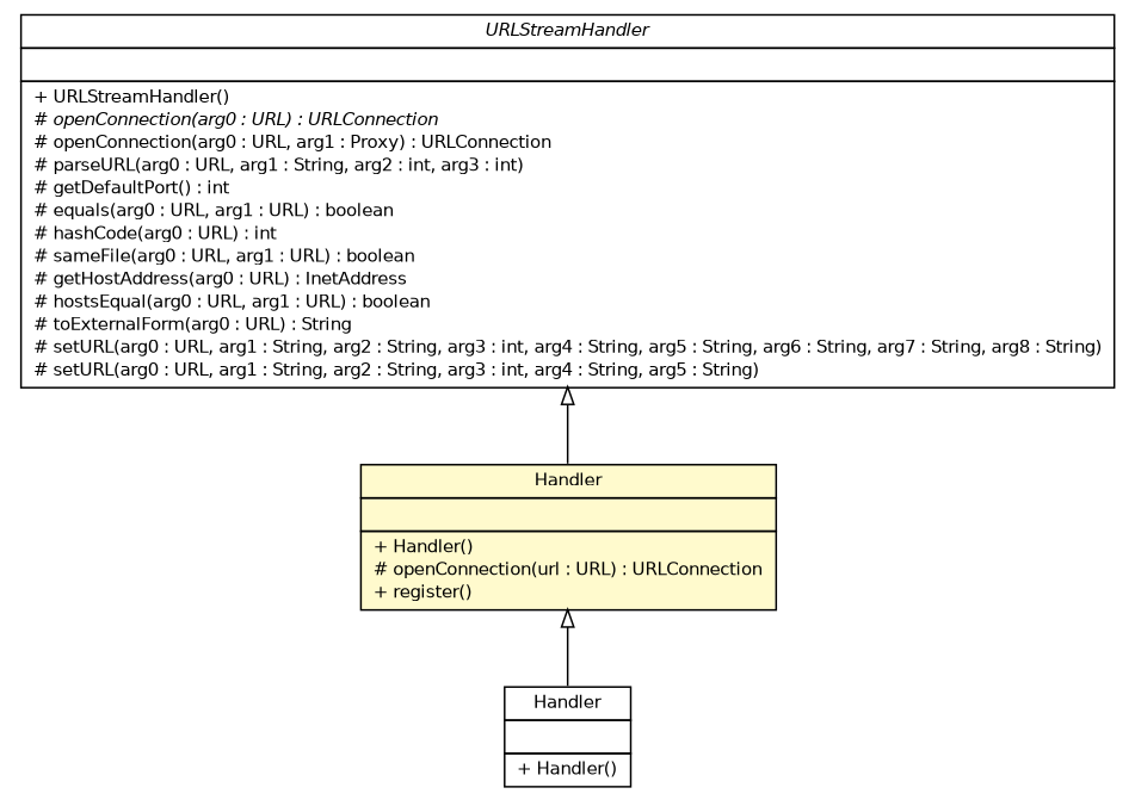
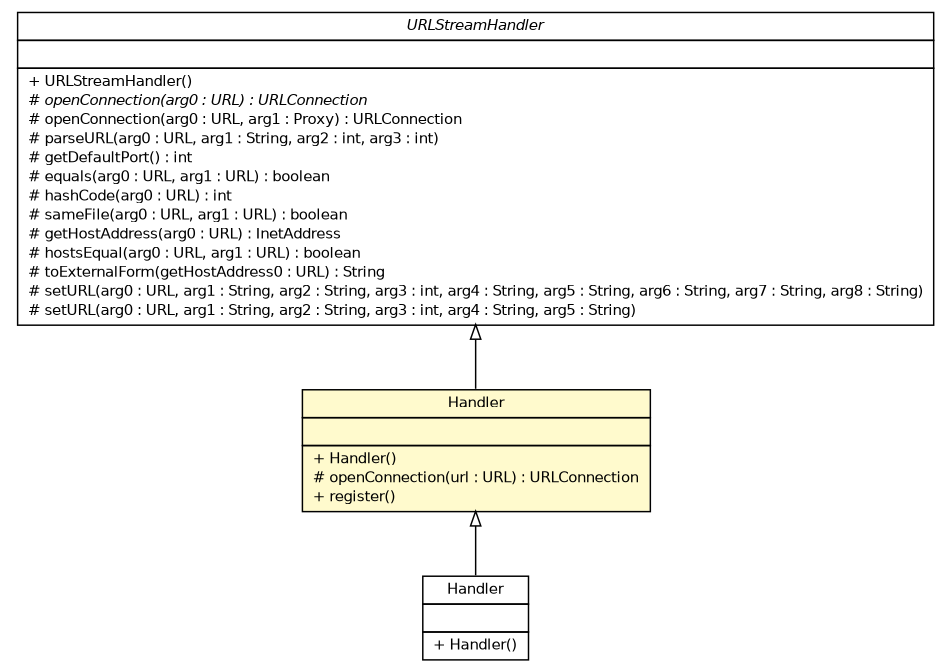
  digraph {
    nodesep=0.25
    ranksep=0.5
    node [fontcolor=black fontname=Helvetica fontsize=10.0 shape=plaintext]
    edge [arrowtail=empty dir=back fontname=Helvetica fontsize=10 headport=p labelfontname=Helvetica labelfontsize=10 tailport=p]
    n1 [label=<<table title="sorcer.util.bdb.sdb.Handler" border="0" cellborder="1" cellspacing="0" cellpadding="2" port="p" bgcolor="lemonChiffon" href="./Handler.html"> 		<tr><td><table border="0" cellspacing="0" cellpadding="1"> <tr><td align="center" balign="center"> Handler </td></tr> 		</table></td></tr> 		<tr><td><table border="0" cellspacing="0" cellpadding="1"> <tr><td align="left" balign="left">  </td></tr> 		</table></td></tr> 		<tr><td><table border="0" cellspacing="0" cellpadding="1"> <tr><td align="left" balign="left"> + Handler() </td></tr> <tr><td align="left" balign="left"> # openConnection(url : URL) : URLConnection </td></tr> <tr><td align="left" balign="left"> + register() </td></tr> 		</table></td></tr> 		</table>>]
    n2 [label=<<table title="sorcer.util.bdb.sos.Handler" border="0" cellborder="1" cellspacing="0" cellpadding="2" port="p" href="../sos/Handler.html"> 		<tr><td><table border="0" cellspacing="0" cellpadding="1"> <tr><td align="center" balign="center"> Handler </td></tr> 		</table></td></tr> 		<tr><td><table border="0" cellspacing="0" cellpadding="1"> <tr><td align="left" balign="left">  </td></tr> 		</table></td></tr> 		<tr><td><table border="0" cellspacing="0" cellpadding="1"> <tr><td align="left" balign="left"> + Handler() </td></tr> 		</table></td></tr> 		</table>>]
-   n3 [label=<<table title="java.net.URLStreamHandler" border="0" cellborder="1" cellspacing="0" cellpadding="2" port="p" href="http://docs.oracle.com/javase/7/docs/api/java/net/URLStreamHandler.html"> 		<tr><td><table border="0" cellspacing="0" cellpadding="1"> <tr><td align="center" balign="center"><font face="Helvetica-Oblique"> URLStreamHandler </font></td></tr> 		</table></td></tr> 		<tr><td><table border="0" cellspacing="0" cellpadding="1"> <tr><td align="left" balign="left">  </td></tr> 		</table></td></tr> 		<tr><td><table border="0" cellspacing="0" cellpadding="1"> <tr><td align="left" balign="left"> + URLStreamHandler() </td></tr> <tr><td align="left" balign="left"><font face="Helvetica-Oblique" point-size="10.0"> # openConnection(arg0 : URL) : URLConnection </font></td></tr> <tr><td align="left" balign="left"> # openConnection(arg0 : URL, arg1 : Proxy) : URLConnection </td></tr> <tr><td align="left" balign="left"> # parseURL(arg0 : URL, arg1 : String, arg2 : int, arg3 : int) </td></tr> <tr><td align="left" balign="left"> # getDefaultPort() : int </td></tr> <tr><td align="left" balign="left"> # equals(arg0 : URL, arg1 : URL) : boolean </td></tr> <tr><td align="left" balign="left"> # hashCode(arg0 : URL) : int </td></tr> <tr><td align="left" balign="left"> # sameFile(arg0 : URL, arg1 : URL) : boolean </td></tr> <tr><td align="left" balign="left"> # getHostAddress(arg0 : URL) : InetAddress </td></tr> <tr><td align="left" balign="left"> # hostsEqual(arg0 : URL, arg1 : URL) : boolean </td></tr> <tr><td align="left" balign="left"> # toExternalForm(arg0 : URL) : String </td></tr> <tr><td align="left" balign="left"> # setURL(arg0 : URL, arg1 : String, arg2 : String, arg3 : int, arg4 : String, arg5 : String, arg6 : String, arg7 : String, arg8 : String) </td></tr> <tr><td align="left" balign="left"> # setURL(arg0 : URL, arg1 : String, arg2 : String, arg3 : int, arg4 : String, arg5 : String) </td></tr> 		</table></td></tr> 		</table>>]
+   n3 [label=<<table title="java.net.URLStreamHandler" border="0" cellborder="1" cellspacing="0" cellpadding="2" port="p" href="http://docs.oracle.com/javase/7/docs/api/java/net/URLStreamHandler.html"> 		<tr><td><table border="0" cellspacing="0" cellpadding="1"> <tr><td align="center" balign="center"><font face="Helvetica-Oblique"> URLStreamHandler </font></td></tr> 		</table></td></tr> 		<tr><td><table border="0" cellspacing="0" cellpadding="1"> <tr><td align="left" balign="left">  </td></tr> 		</table></td></tr> 		<tr><td><table border="0" cellspacing="0" cellpadding="1"> <tr><td align="left" balign="left"> + URLStreamHandler() </td></tr> <tr><td align="left" balign="left"><font face="Helvetica-Oblique" point-size="10.0"> # openConnection(arg0 : URL) : URLConnection </font></td></tr> <tr><td align="left" balign="left"> # openConnection(arg0 : URL, arg1 : Proxy) : URLConnection </td></tr> <tr><td align="left" balign="left"> # parseURL(arg0 : URL, arg1 : String, arg2 : int, arg3 : int) </td></tr> <tr><td align="left" balign="left"> # getDefaultPort() : int </td></tr> <tr><td align="left" balign="left"> # equals(arg0 : URL, arg1 : URL) : boolean </td></tr> <tr><td align="left" balign="left"> # hashCode(arg0 : URL) : int </td></tr> <tr><td align="left" balign="left"> # sameFile(arg0 : URL, arg1 : URL) : boolean </td></tr> <tr><td align="left" balign="left"> # getHostAddress(arg0 : URL) : InetAddress </td></tr> <tr><td align="left" balign="left"> # hostsEqual(arg0 : URL, arg1 : URL) : boolean </td></tr> <tr><td align="left" balign="left"> # toExternalForm(getHostAddress0 : URL) : String </td></tr> <tr><td align="left" balign="left"> # setURL(arg0 : URL, arg1 : String, arg2 : String, arg3 : int, arg4 : String, arg5 : String, arg6 : String, arg7 : String, arg8 : String) </td></tr> <tr><td align="left" balign="left"> # setURL(arg0 : URL, arg1 : String, arg2 : String, arg3 : int, arg4 : String, arg5 : String) </td></tr> 		</table></td></tr> 		</table>>]
    n1 -> n2
    n3 -> n1
  }
